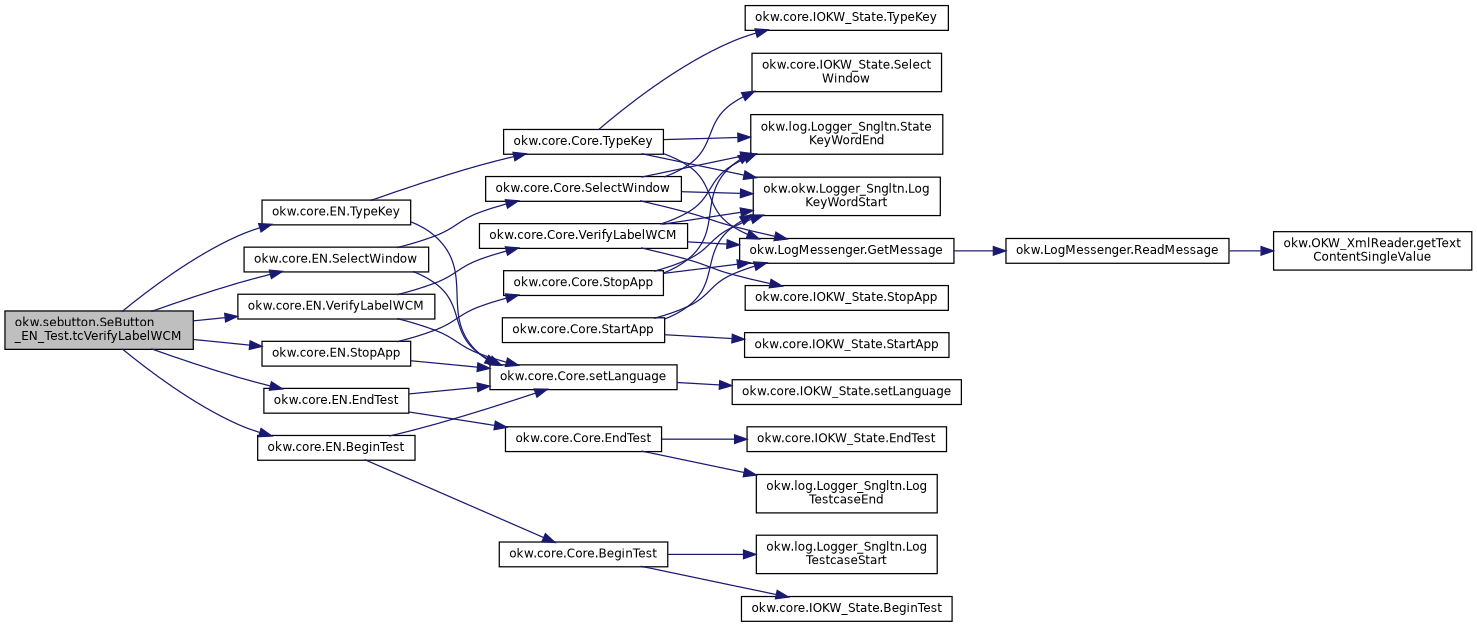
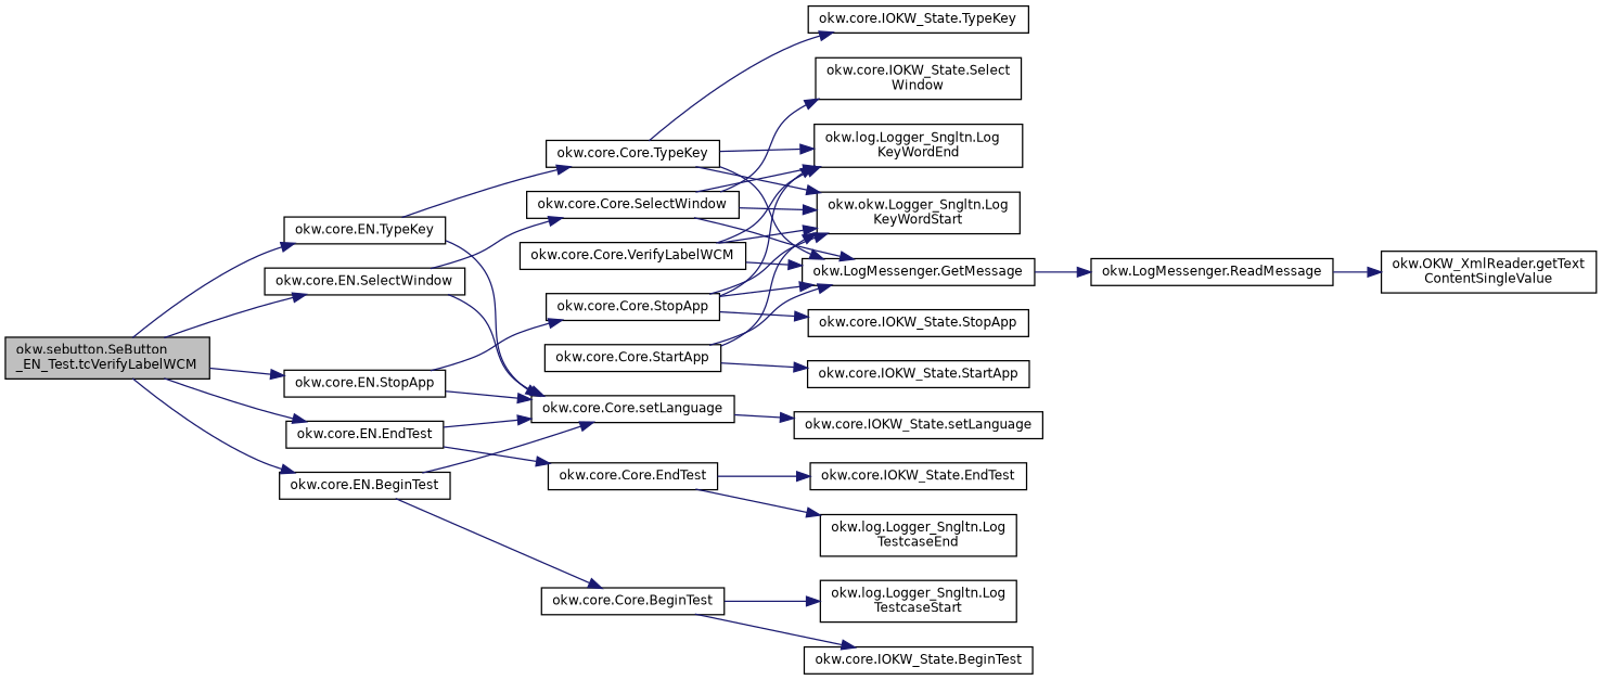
  digraph {
    rankdir=LR
    node [color=black fillcolor=white fontname=Helvetica fontsize=10 shape=record style=filled]
    edge [color=midnightblue fontname=Helvetica fontsize=10 labelfontname=Helvetica labelfontsize=10 style=solid]
    n1 [fillcolor=grey75 fontcolor=black height=0.2 label="okw.sebutton.SeButton\l_EN_Test.tcVerifyLabelWCM" width=0.4]
    n2 [height=0.2 label="okw.core.EN.BeginTest" width=0.4]
    n3 [height=0.2 label="okw.core.EN.TypeKey" width=0.4]
    n4 [height=0.2 label="okw.core.EN.SelectWindow" width=0.4]
-   n5 [height=0.2 label="okw.core.EN.VerifyLabelWCM" width=0.4]
    n6 [height=0.2 label="okw.core.EN.StopApp" width=0.4]
    n7 [height=0.2 label="okw.core.EN.EndTest" width=0.4]
    n8 [height=0.2 label="okw.core.Core.setLanguage" width=0.4]
    n9 [height=0.2 label="okw.core.Core.BeginTest" width=0.4]
    n10 [height=0.2 label="okw.core.Core.TypeKey" width=0.4]
    n11 [height=0.2 label="okw.core.Core.SelectWindow" width=0.4]
    n12 [height=0.2 label="okw.core.Core.VerifyLabelWCM" width=0.4]
    n13 [height=0.2 label="okw.core.Core.StopApp" width=0.4]
    n14 [height=0.2 label="okw.core.Core.EndTest" width=0.4]
    n15 [height=0.2 label="okw.core.IOKW_State.setLanguage" width=0.4]
    n16 [height=0.2 label="okw.log.Logger_Sngltn.Log\lTestcaseStart" width=0.4]
    n17 [height=0.2 label="okw.core.IOKW_State.BeginTest" width=0.4]
    n18 [height=0.2 label="okw.core.Core.StartApp" width=0.4]
    n19 [height=0.2 label="okw.okw.Logger_Sngltn.Log\lKeyWordStart" width=0.4]
    n20 [height=0.2 label="okw.LogMessenger.GetMessage" width=0.4]
    n21 [height=0.2 label="okw.core.IOKW_State.StartApp" width=0.4]
    n22 [height=0.2 label="okw.LogMessenger.ReadMessage" width=0.4]
-   n23 [height=0.2 label="okw.log.Logger_Sngltn.State\lKeyWordEnd" width=0.4]
+   n23 [height=0.2 label="okw.log.Logger_Sngltn.Log\lKeyWordEnd" width=0.4]
    n24 [height=0.2 label="okw.OKW_XmlReader.getText\lContentSingleValue" width=0.4]
    n25 [height=0.2 label="okw.core.IOKW_State.TypeKey" width=0.4]
    n26 [height=0.2 label="okw.core.IOKW_State.Select\lWindow" width=0.4]
    n27 [height=0.2 label="okw.core.IOKW_State.StopApp" width=0.4]
    n28 [height=0.2 label="okw.core.IOKW_State.EndTest" width=0.4]
    n29 [height=0.2 label="okw.log.Logger_Sngltn.Log\lTestcaseEnd" width=0.4]
    n1 -> n2
    n1 -> n3
    n1 -> n4
-   n1 -> n5
    n1 -> n6
    n1 -> n7
    n2 -> n8
    n2 -> n9
    n3 -> n8
    n3 -> n10
    n4 -> n8
    n4 -> n11
-   n5 -> n8
-   n5 -> n12
    n6 -> n8
    n6 -> n13
    n7 -> n8
    n7 -> n14
    n8 -> n15
    n9 -> n16
    n9 -> n17
    n10 -> n19
    n10 -> n20
    n10 -> n23
    n10 -> n25
    n11 -> n19
    n11 -> n20
    n11 -> n23
    n11 -> n26
    n12 -> n19
    n12 -> n20
    n12 -> n23
    n13 -> n19
    n13 -> n20
    n13 -> n23
-   n12 -> n27
+   n13 -> n27
    n14 -> n28
    n14 -> n29
    n18 -> n19
    n18 -> n20
    n18 -> n21
    n20 -> n22
    n22 -> n24
  }
